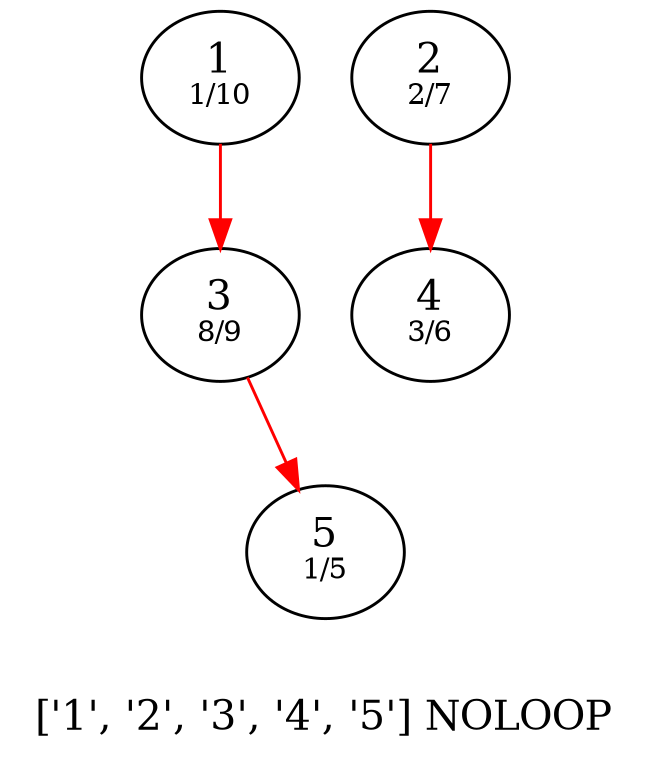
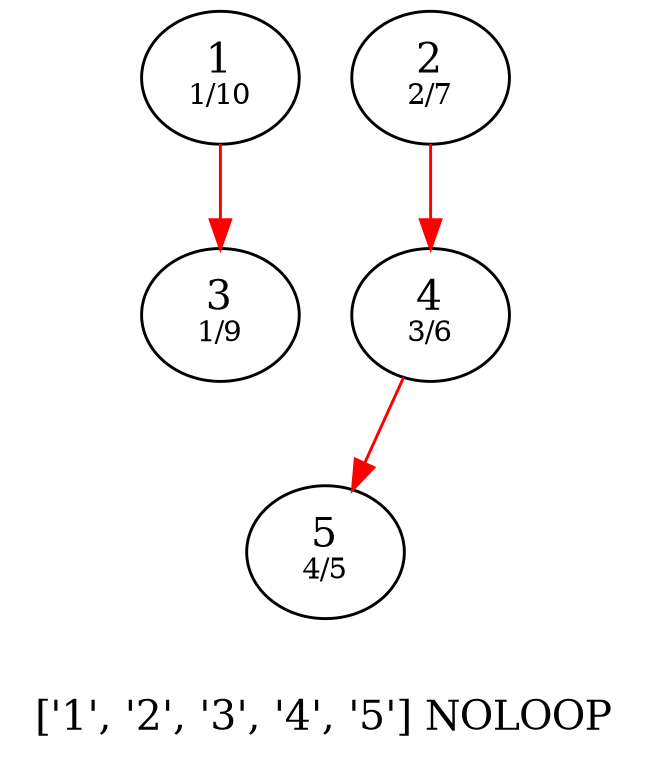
  digraph {
    label="['1', '2', '3', '4', '5'] NOLOOP"
    edge [color=red]
    n1 [label=<1<BR /><FONT POINT-SIZE="10">1/10</FONT>>]
-   n2 [label=<3<BR /><FONT POINT-SIZE="10">8/9</FONT>>]
+   n2 [label=<3<BR /><FONT POINT-SIZE="10">1/9</FONT>>]
    n3 [label=<2<BR /><FONT POINT-SIZE="10">2/7</FONT>>]
    n4 [label=<4<BR /><FONT POINT-SIZE="10">3/6</FONT>>]
-   n5 [label=<5<BR /><FONT POINT-SIZE="10">1/5</FONT>>]
+   n5 [label=<5<BR /><FONT POINT-SIZE="10">4/5</FONT>>]
    n1 -> n2
    n3 -> n4
-   n2 -> n5
+   n4 -> n5
  }
